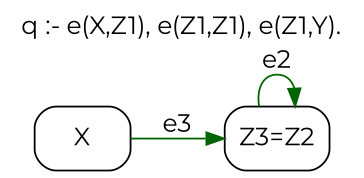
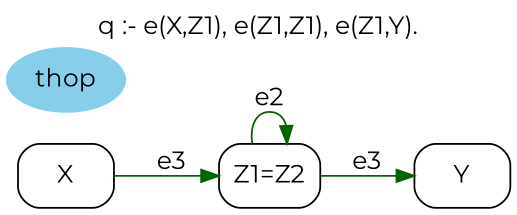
  digraph {
    fontname=Montserrat
    label="q :- e(X,Z1), e(Z1,Z1), e(Z1,Y)."
    labelloc=t
    rankdir=LR
    node [fontname=Montserrat shape=box style=rounded]
    edge [color=darkgreen fontname=Montserrat]
-   n1 [height=0.5 label="Z3=Z2" width=0.79167]
+   n1 [height=0.5 label="Z1=Z2" width=0.79167]
+   Y [height=0.5 width=0.75]
    X [height=0.5 width=0.75]
+   thop [color=skyblue fillcolor=skyblue height=0.5 shape=oval style="filled,rounded" width=0.79437]
    n1 -> n1 [label=e2]
+   n1 -> Y [label=e3]
    X -> n1 [label=e3]
  }
